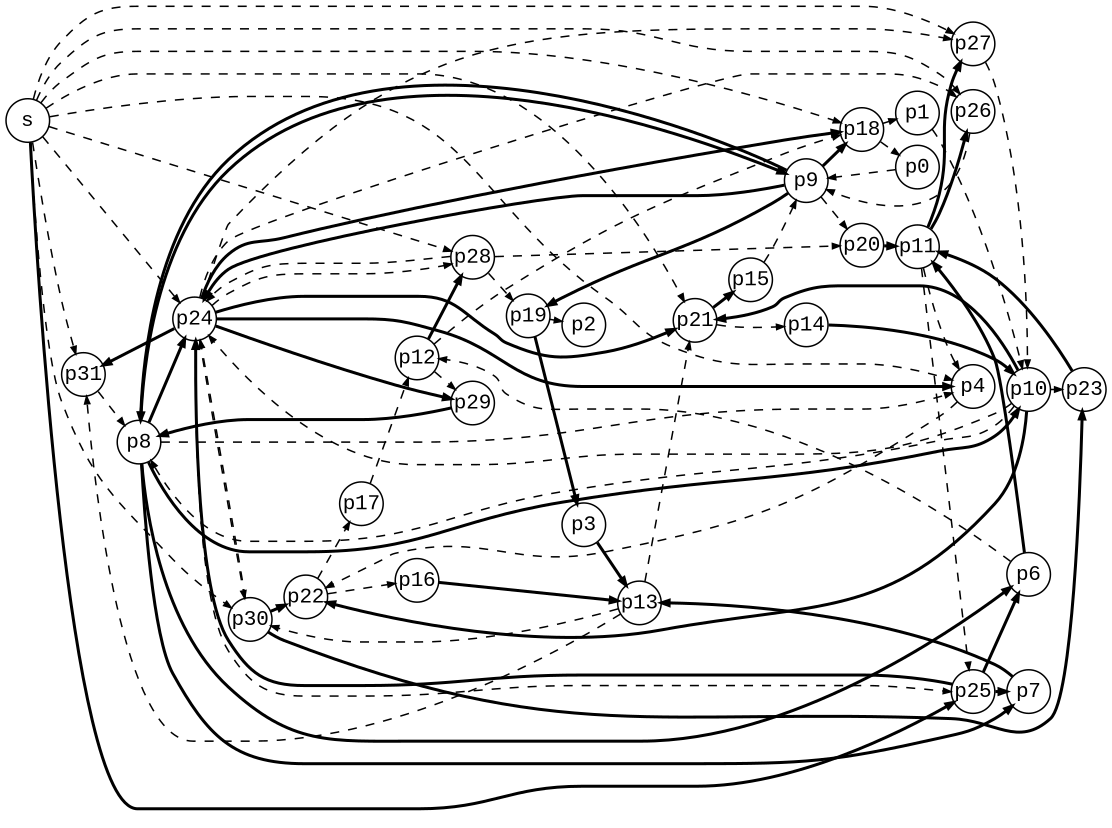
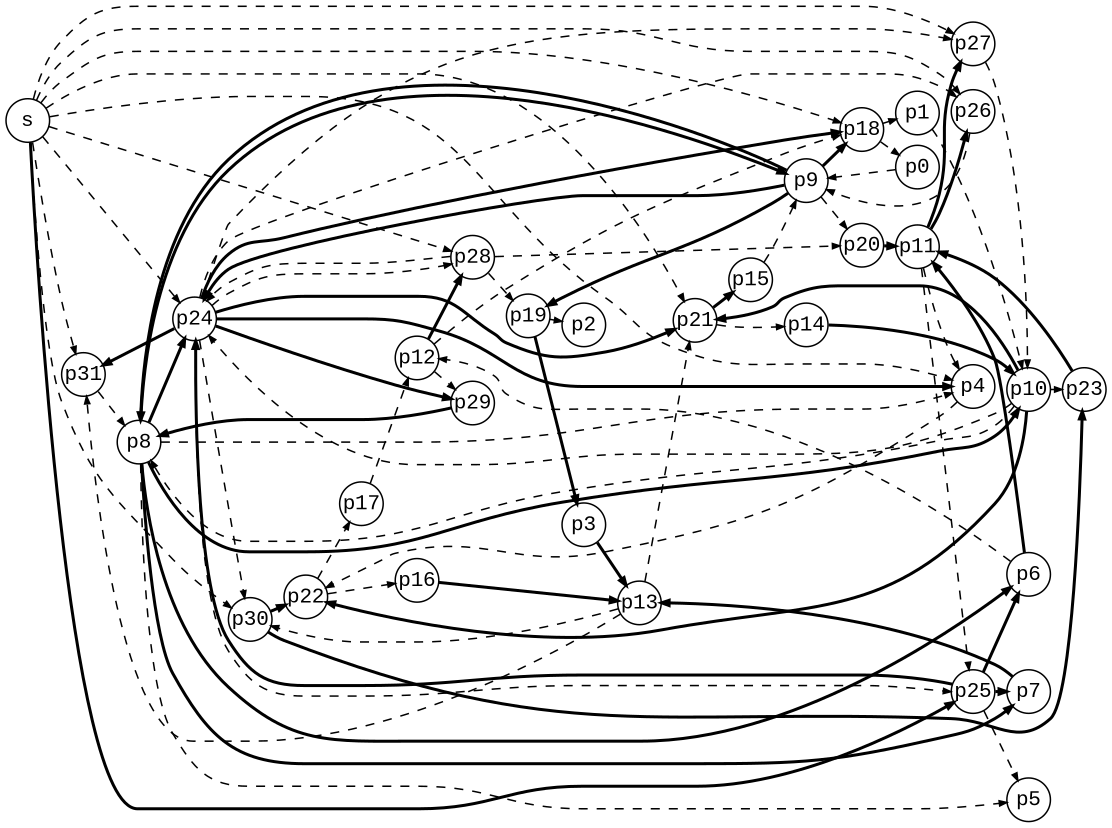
  digraph {
    fontname="Liberation Mono"
    nodesep=0.1
    rankdir=LR
    ranksep=0.1
    node [fixedsize=1 fontname="Liberation Mono" shape=circle]
    edge [arrowsize=0.5 fontname="Liberation Mono" style=dashed]
    s [height=0.4 width=0.4]
    p31 [height=0.4 width=0.4]
    p30 [height=0.4 width=0.4]
    p28 [height=0.4 width=0.4]
    p27 [height=0.4 width=0.4]
    p26 [height=0.4 width=0.4]
    p25 [height=0.4 width=0.4]
    p24 [height=0.4 width=0.4]
    p21 [height=0.4 width=0.4]
    p18 [height=0.4 width=0.4]
    p4 [height=0.4 width=0.4]
    p8 [height=0.4 width=0.4]
    p23 [height=0.4 width=0.4]
    p22 [height=0.4 width=0.4]
    p29 [height=0.4 width=0.4]
    p20 [height=0.4 width=0.4]
    p19 [height=0.4 width=0.4]
    p10 [height=0.4 width=0.4]
    p9 [height=0.4 width=0.4]
    p7 [height=0.4 width=0.4]
    p6 [height=0.4 width=0.4]
+   p5 [height=0.4 width=0.4]
    p15 [height=0.4 width=0.4]
    p14 [height=0.4 width=0.4]
    p1 [height=0.4 width=0.4]
    p0 [height=0.4 width=0.4]
    p11 [height=0.4 width=0.4]
    p17 [height=0.4 width=0.4]
    p16 [height=0.4 width=0.4]
    p3 [height=0.4 width=0.4]
    p2 [height=0.4 width=0.4]
    p13 [height=0.4 width=0.4]
    p12 [height=0.4 width=0.4]
    s -> p31
    s -> p30
    s -> p28
    s -> p27
    s -> p26
    s -> p25 [style=bold]
    s -> p24
    s -> p21
    s -> p18
    s -> p4
    p31 -> p8
-   p30 -> p24
    p30 -> p23 [style=bold]
    p30 -> p22 [style=bold]
    p28 -> p24
    p28 -> p20
    p28 -> p19
    p27 -> p10
    p26 -> p9
    p25 -> p24 [style=bold]
    p25 -> p7 [style=bold]
    p25 -> p6 [style=bold]
+   p25 -> p5
    p24 -> p31 [style=bold]
    p24 -> p30
    p24 -> p28
    p24 -> p27
    p24 -> p26
    p24 -> p25
    p24 -> p21 [style=bold]
    p24 -> p18 [style=bold]
    p24 -> p4 [style=bold]
    p24 -> p29 [style=bold]
    p21 -> p15 [style=bold]
    p21 -> p14
    p18 -> p1
    p18 -> p0
    p4 -> p22
    p8 -> p24 [style=bold]
    p8 -> p4
    p8 -> p10 [style=bold]
    p8 -> p9 [style=bold]
    p8 -> p7 [style=bold]
    p8 -> p6 [style=bold]
+   p8 -> p5
    p23 -> p11 [style=bold]
    p22 -> p17
    p22 -> p16
    p29 -> p8 [style=bold]
    p20 -> p11 [style=bold]
    p19 -> p3 [style=bold]
    p19 -> p2
    p10 -> p24
    p10 -> p21 [style=bold]
    p10 -> p8
    p10 -> p23
    p10 -> p22 [style=bold]
    p9 -> p24 [style=bold]
    p9 -> p18 [style=bold]
    p9 -> p8 [style=bold]
    p9 -> p20
    p9 -> p19 [style=bold]
    p7 -> p13 [style=bold]
    p6 -> p11 [style=bold]
    p6 -> p12
    p15 -> p9
    p14 -> p10 [style=bold]
    p1 -> p10
    p0 -> p9
    p11 -> p27 [style=bold]
    p11 -> p26 [style=bold]
    p11 -> p25
    p11 -> p4
    p17 -> p12
    p16 -> p13 [style=bold]
    p3 -> p13 [style=bold]
    p13 -> p31
    p13 -> p30
    p13 -> p21
    p12 -> p28 [style=bold]
    p12 -> p18
    p12 -> p29
  }
